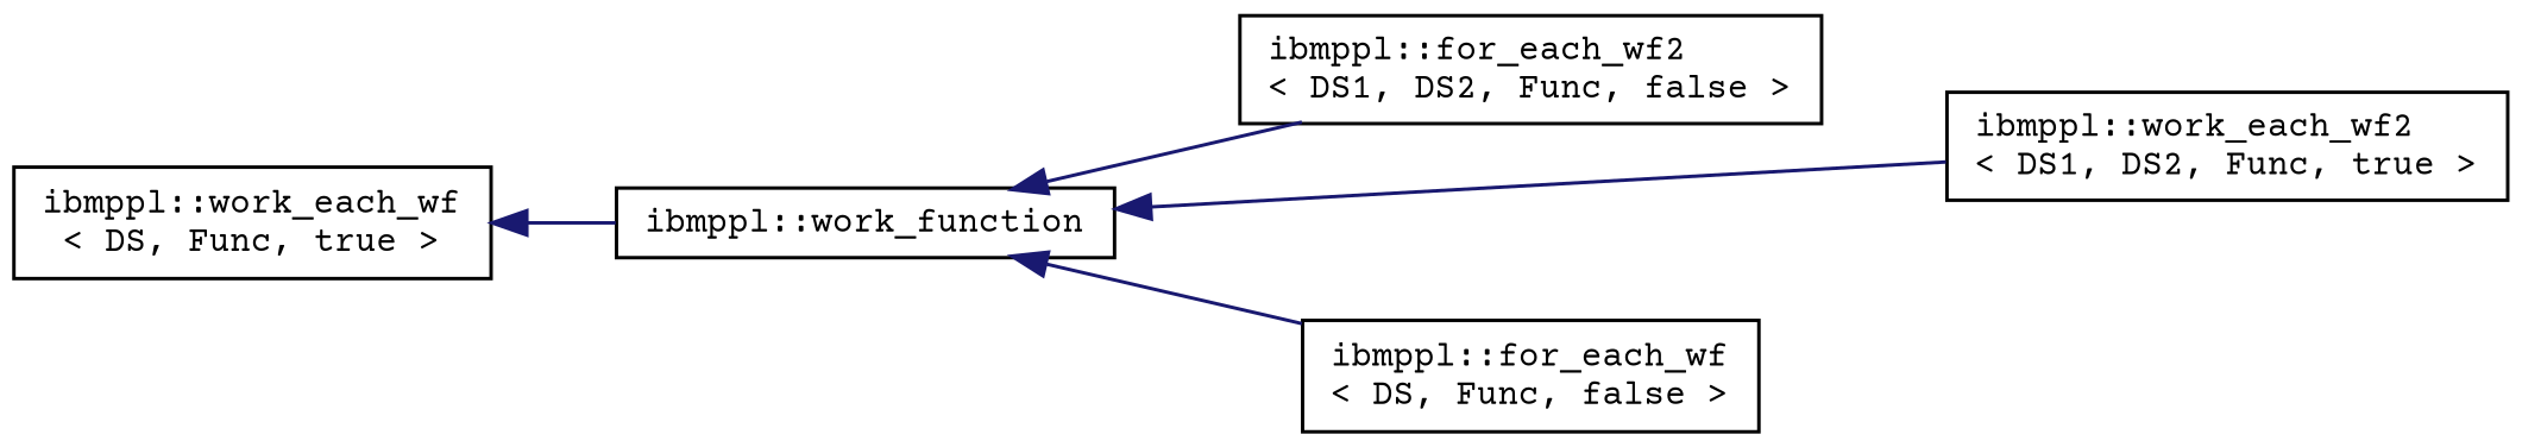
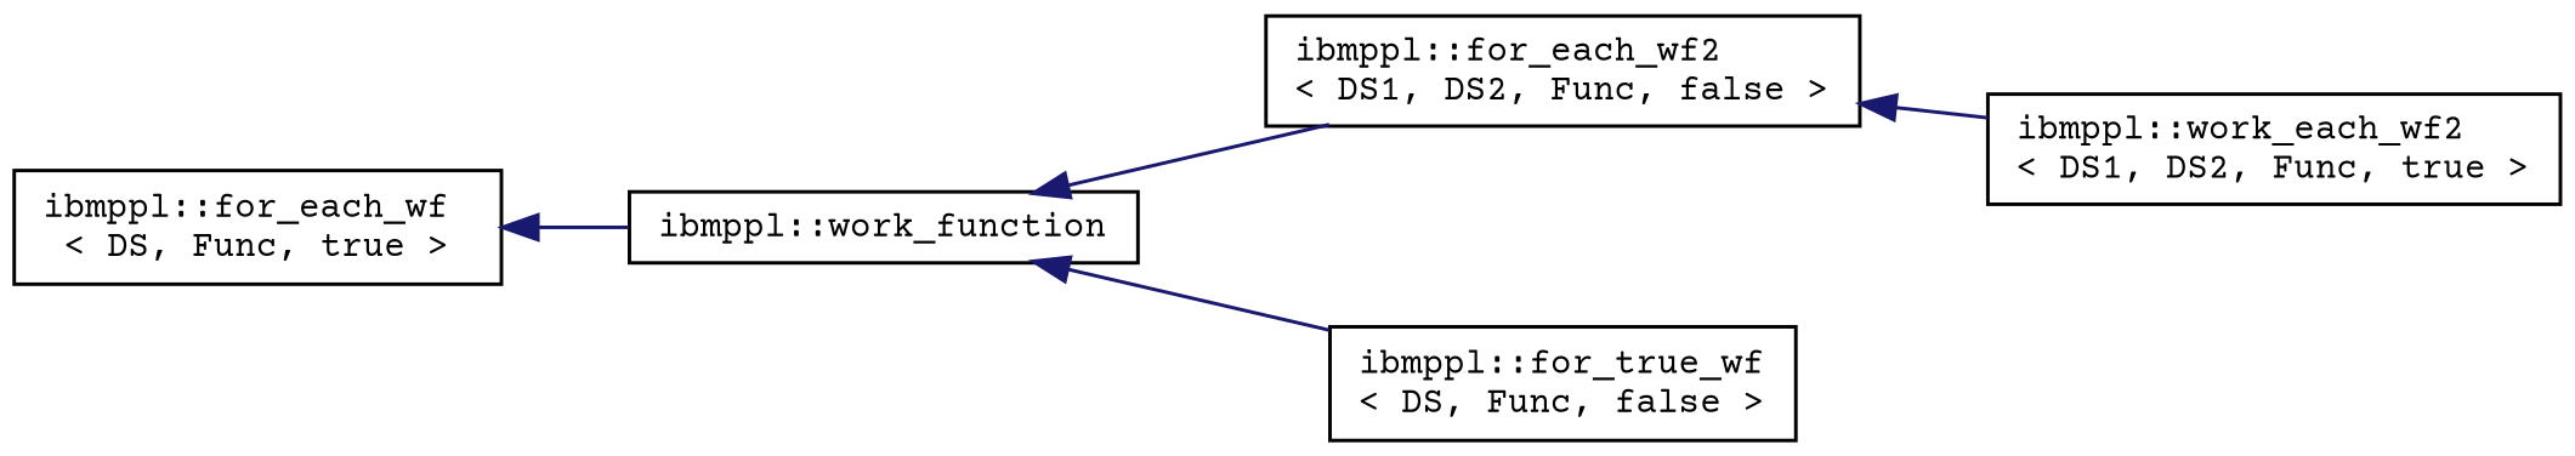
  digraph {
    fontname="Courier Prime"
    rankdir=LR
    node [color=black fillcolor=white fontname="Courier Prime" fontsize=10 shape=record style=filled]
    edge [color=midnightblue dir=back fontname="Courier Prime" fontsize=10 labelfontname=Helvetica labelfontsize=10 style=solid]
    n1 [height=0.2 label="ibmppl::work_function" width=0.4]
    n2 [height=0.2 label="ibmppl::for_each_wf2\l\< DS1, DS2, Func, false \>" width=0.4]
    n3 [height=0.2 label="ibmppl::work_each_wf2\l\< DS1, DS2, Func, true \>" width=0.4]
-   n4 [height=0.2 label="ibmppl::for_each_wf\l\< DS, Func, false \>" width=0.4]
-   n5 [height=0.2 label="ibmppl::work_each_wf\l\< DS, Func, true \>" width=0.4]
+   n4 [height=0.2 label="ibmppl::for_true_wf\l\< DS, Func, false \>" width=0.4]
+   n5 [height=0.2 label="ibmppl::for_each_wf\l\< DS, Func, true \>" width=0.4]
    n1 -> n2
-   n1 -> n3
+   n2 -> n3
    n1 -> n4
    n5 -> n1
  }
